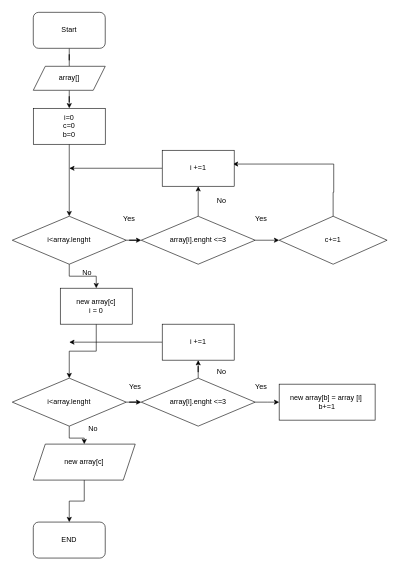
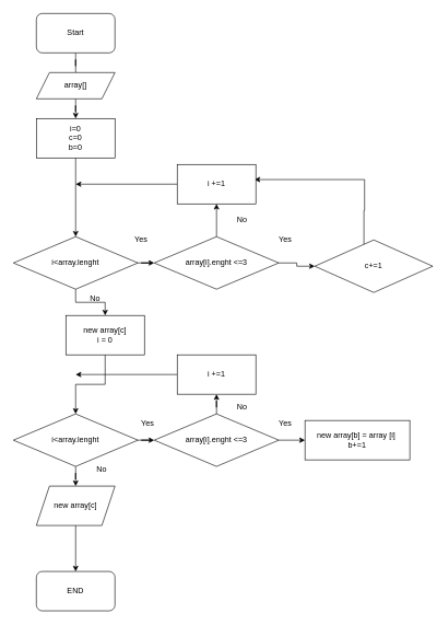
  <mxCell id="0" />
  <mxCell id="1" parent="0" />
  <mxCell id="2" style="edgeStyle=orthogonalEdgeStyle;rounded=0;orthogonalLoop=1;jettySize=auto;html=1;endArrow=none;" edge="1" parent="1" source="3" target="5"><mxGeometry relative="1" as="geometry"><mxPoint x="355" y="120" as="targetPoint" /></mxGeometry></mxCell>
  <mxCell id="3" value="Start" style="rounded=1;whiteSpace=wrap;html=1;" vertex="1" parent="1"><mxGeometry x="55" width="120" height="60" as="geometry" y="20" /></mxCell>
  <mxCell id="4" style="edgeStyle=orthogonalEdgeStyle;rounded=0;orthogonalLoop=1;jettySize=auto;html=1;" edge="1" parent="1" source="5" target="7"><mxGeometry relative="1" as="geometry"><mxPoint x="355" y="180" as="targetPoint" /></mxGeometry></mxCell>
  <mxCell id="5" value="array[]" style="shape=parallelogram;perimeter=parallelogramPerimeter;whiteSpace=wrap;html=1;fixedSize=1;" vertex="1" parent="1"><mxGeometry x="55" y="110" width="120" height="40" as="geometry" /></mxCell>
  <mxCell id="6" style="edgeStyle=orthogonalEdgeStyle;rounded=0;orthogonalLoop=1;jettySize=auto;html=1;" edge="1" parent="1" source="7" target="10"><mxGeometry relative="1" as="geometry"><mxPoint x="355" y="270" as="targetPoint" /></mxGeometry></mxCell>
  <mxCell id="7" value="i=0&lt;br&gt;c=0&lt;br&gt;b=0" style="rounded=0;whiteSpace=wrap;html=1;" vertex="1" parent="1"><mxGeometry x="55" y="180" width="120" height="60" as="geometry" /></mxCell>
  <mxCell id="8" style="edgeStyle=orthogonalEdgeStyle;rounded=0;orthogonalLoop=1;jettySize=auto;html=1;entryX=0;entryY=0.5;entryDx=0;entryDy=0;" edge="1" parent="1" source="10" target="13"><mxGeometry relative="1" as="geometry" /></mxCell>
  <mxCell id="9" value="" style="edgeStyle=orthogonalEdgeStyle;rounded=0;orthogonalLoop=1;jettySize=auto;html=1;" edge="1" parent="1" source="10" target="22"><mxGeometry relative="1" as="geometry" /></mxCell>
  <mxCell id="10" value="i&amp;lt;array.lenght" style="rhombus;whiteSpace=wrap;html=1;" vertex="1" parent="1"><mxGeometry x="20" y="360" width="190" height="80" as="geometry" /></mxCell>
  <mxCell id="11" value="" style="edgeStyle=orthogonalEdgeStyle;rounded=0;orthogonalLoop=1;jettySize=auto;html=1;" edge="1" parent="1" source="13" target="16"><mxGeometry relative="1" as="geometry" /></mxCell>
  <mxCell id="12" value="" style="edgeStyle=orthogonalEdgeStyle;rounded=0;orthogonalLoop=1;jettySize=auto;html=1;" edge="1" parent="1" source="13" target="19"><mxGeometry relative="1" as="geometry" /></mxCell>
  <mxCell id="13" value="array[i].enght &amp;lt;=3" style="rhombus;whiteSpace=wrap;html=1;" vertex="1" parent="1"><mxGeometry x="235" y="360" width="190" height="80" as="geometry" /></mxCell>
  <mxCell id="14" value="Yes" style="text;html=1;strokeColor=none;fillColor=none;align=center;verticalAlign=middle;whiteSpace=wrap;rounded=0;" vertex="1" parent="1"><mxGeometry x="185" y="350" width="60" height="30" as="geometry" /></mxCell>
  <mxCell id="15" style="edgeStyle=orthogonalEdgeStyle;rounded=0;orthogonalLoop=1;jettySize=auto;html=1;entryX=0.983;entryY=0.383;entryDx=0;entryDy=0;entryPerimeter=0;" edge="1" parent="1" source="16" target="19"><mxGeometry relative="1" as="geometry"><mxPoint x="555" y="280" as="targetPoint" /><Array as="points"><mxPoint x="555" y="320" /><mxPoint x="556" y="320" /><mxPoint x="556" y="273" /></Array></mxGeometry></mxCell>
- <mxCell id="16" value="c+=1" style="rhombus;whiteSpace=wrap;html=1;" vertex="1" parent="1"><mxGeometry x="465" y="360" width="180" height="80" as="geometry" /></mxCell>
+ <mxCell id="16" value="c+=1" style="rhombus;whiteSpace=wrap;html=1;" vertex="1" parent="1"><mxGeometry x="480" y="365" width="180" height="80" as="geometry" /></mxCell>
  <mxCell id="17" value="Yes" style="text;html=1;strokeColor=none;fillColor=none;align=center;verticalAlign=middle;whiteSpace=wrap;rounded=0;" vertex="1" parent="1"><mxGeometry x="405" y="350" width="60" height="30" as="geometry" /></mxCell>
  <mxCell id="18" style="edgeStyle=orthogonalEdgeStyle;rounded=0;orthogonalLoop=1;jettySize=auto;html=1;" edge="1" parent="1" source="19"><mxGeometry relative="1" as="geometry"><mxPoint x="115" y="280" as="targetPoint" /></mxGeometry></mxCell>
  <mxCell id="19" value="i +=1" style="rounded=0;whiteSpace=wrap;html=1;" vertex="1" parent="1"><mxGeometry x="270" y="250" width="120" height="60" as="geometry" /></mxCell>
  <mxCell id="20" value="No&lt;br&gt;" style="text;html=1;strokeColor=none;fillColor=none;align=center;verticalAlign=middle;whiteSpace=wrap;rounded=0;" vertex="1" parent="1"><mxGeometry x="339" y="320" width="60" height="30" as="geometry" /></mxCell>
  <mxCell id="21" value="" style="edgeStyle=orthogonalEdgeStyle;rounded=0;orthogonalLoop=1;jettySize=auto;html=1;" edge="1" parent="1" source="22" target="26"><mxGeometry relative="1" as="geometry" /></mxCell>
  <mxCell id="22" value="new array[c]&lt;br&gt;i = 0" style="rounded=0;whiteSpace=wrap;html=1;" vertex="1" parent="1"><mxGeometry x="100" y="480" width="120" height="60" as="geometry" /></mxCell>
  <mxCell id="23" value="No" style="text;html=1;strokeColor=none;fillColor=none;align=center;verticalAlign=middle;whiteSpace=wrap;rounded=0;" vertex="1" parent="1"><mxGeometry x="115" y="440" width="60" height="30" as="geometry" /></mxCell>
  <mxCell id="24" value="" style="edgeStyle=orthogonalEdgeStyle;rounded=0;orthogonalLoop=1;jettySize=auto;html=1;" edge="1" parent="1" source="26" target="28"><mxGeometry relative="1" as="geometry" /></mxCell>
  <mxCell id="25" value="" style="edgeStyle=orthogonalEdgeStyle;rounded=0;orthogonalLoop=1;jettySize=auto;html=1;" edge="1" parent="1" source="26" target="33"><mxGeometry relative="1" as="geometry" /></mxCell>
  <mxCell id="26" value="i&amp;lt;array.lenght" style="rhombus;whiteSpace=wrap;html=1;" vertex="1" parent="1"><mxGeometry x="20" y="630" width="190" height="80" as="geometry" /></mxCell>
  <mxCell id="27" value="" style="edgeStyle=orthogonalEdgeStyle;rounded=0;orthogonalLoop=1;jettySize=auto;html=1;" edge="1" parent="1" source="28" target="29"><mxGeometry relative="1" as="geometry" /></mxCell>
- <mxCell id="28" value="new array[c]&lt;br&gt;" style="shape=parallelogram;perimeter=parallelogramPerimeter;whiteSpace=wrap;html=1;fixedSize=1;" vertex="1" parent="1"><mxGeometry x="55" y="740" width="170" height="60" as="geometry" /></mxCell>
+ <mxCell id="28" value="new array[c]&lt;br&gt;" style="shape=parallelogram;perimeter=parallelogramPerimeter;whiteSpace=wrap;html=1;fixedSize=1;" vertex="1" parent="1"><mxGeometry x="55" y="740" width="120" height="60" as="geometry" /></mxCell>
  <mxCell id="29" value="END" style="rounded=1;whiteSpace=wrap;html=1;" vertex="1" parent="1"><mxGeometry x="55" y="870" width="120" height="60" as="geometry" /></mxCell>
  <mxCell id="30" value="No" style="text;html=1;strokeColor=none;fillColor=none;align=center;verticalAlign=middle;whiteSpace=wrap;rounded=0;" vertex="1" parent="1"><mxGeometry x="125" y="700" width="60" height="30" as="geometry" /></mxCell>
  <mxCell id="31" value="" style="edgeStyle=orthogonalEdgeStyle;rounded=0;orthogonalLoop=1;jettySize=auto;html=1;" edge="1" parent="1" source="33"><mxGeometry relative="1" as="geometry"><mxPoint x="465" y="670" as="targetPoint" /></mxGeometry></mxCell>
  <mxCell id="32" style="edgeStyle=orthogonalEdgeStyle;rounded=0;orthogonalLoop=1;jettySize=auto;html=1;" edge="1" parent="1" source="33" target="36"><mxGeometry relative="1" as="geometry"><mxPoint x="330" y="590" as="targetPoint" /></mxGeometry></mxCell>
  <mxCell id="33" value="array[i].enght &amp;lt;=3" style="rhombus;whiteSpace=wrap;html=1;" vertex="1" parent="1"><mxGeometry x="235" y="630" width="190" height="80" as="geometry" /></mxCell>
  <mxCell id="34" value="new array[b] = array [i]&amp;nbsp;&lt;br&gt;b+=1" style="rounded=0;whiteSpace=wrap;html=1;" vertex="1" parent="1"><mxGeometry x="465" y="640" width="160" height="60" as="geometry" /></mxCell>
  <mxCell id="35" style="edgeStyle=orthogonalEdgeStyle;rounded=0;orthogonalLoop=1;jettySize=auto;html=1;" edge="1" parent="1" source="36"><mxGeometry relative="1" as="geometry"><mxPoint x="115" y="570" as="targetPoint" /></mxGeometry></mxCell>
  <mxCell id="36" value="i +=1" style="rounded=0;whiteSpace=wrap;html=1;" vertex="1" parent="1"><mxGeometry x="270" y="540" width="120" height="60" as="geometry" /></mxCell>
  <mxCell id="37" value="Yes" style="text;html=1;strokeColor=none;fillColor=none;align=center;verticalAlign=middle;whiteSpace=wrap;rounded=0;" vertex="1" parent="1"><mxGeometry x="195" y="630" width="60" height="30" as="geometry" /></mxCell>
  <mxCell id="38" value="Yes" style="text;html=1;strokeColor=none;fillColor=none;align=center;verticalAlign=middle;whiteSpace=wrap;rounded=0;" vertex="1" parent="1"><mxGeometry x="405" y="630" width="60" height="30" as="geometry" /></mxCell>
  <mxCell id="39" value="No" style="text;html=1;strokeColor=none;fillColor=none;align=center;verticalAlign=middle;whiteSpace=wrap;rounded=0;" vertex="1" parent="1"><mxGeometry x="339" y="605" width="60" height="30" as="geometry" /></mxCell>
